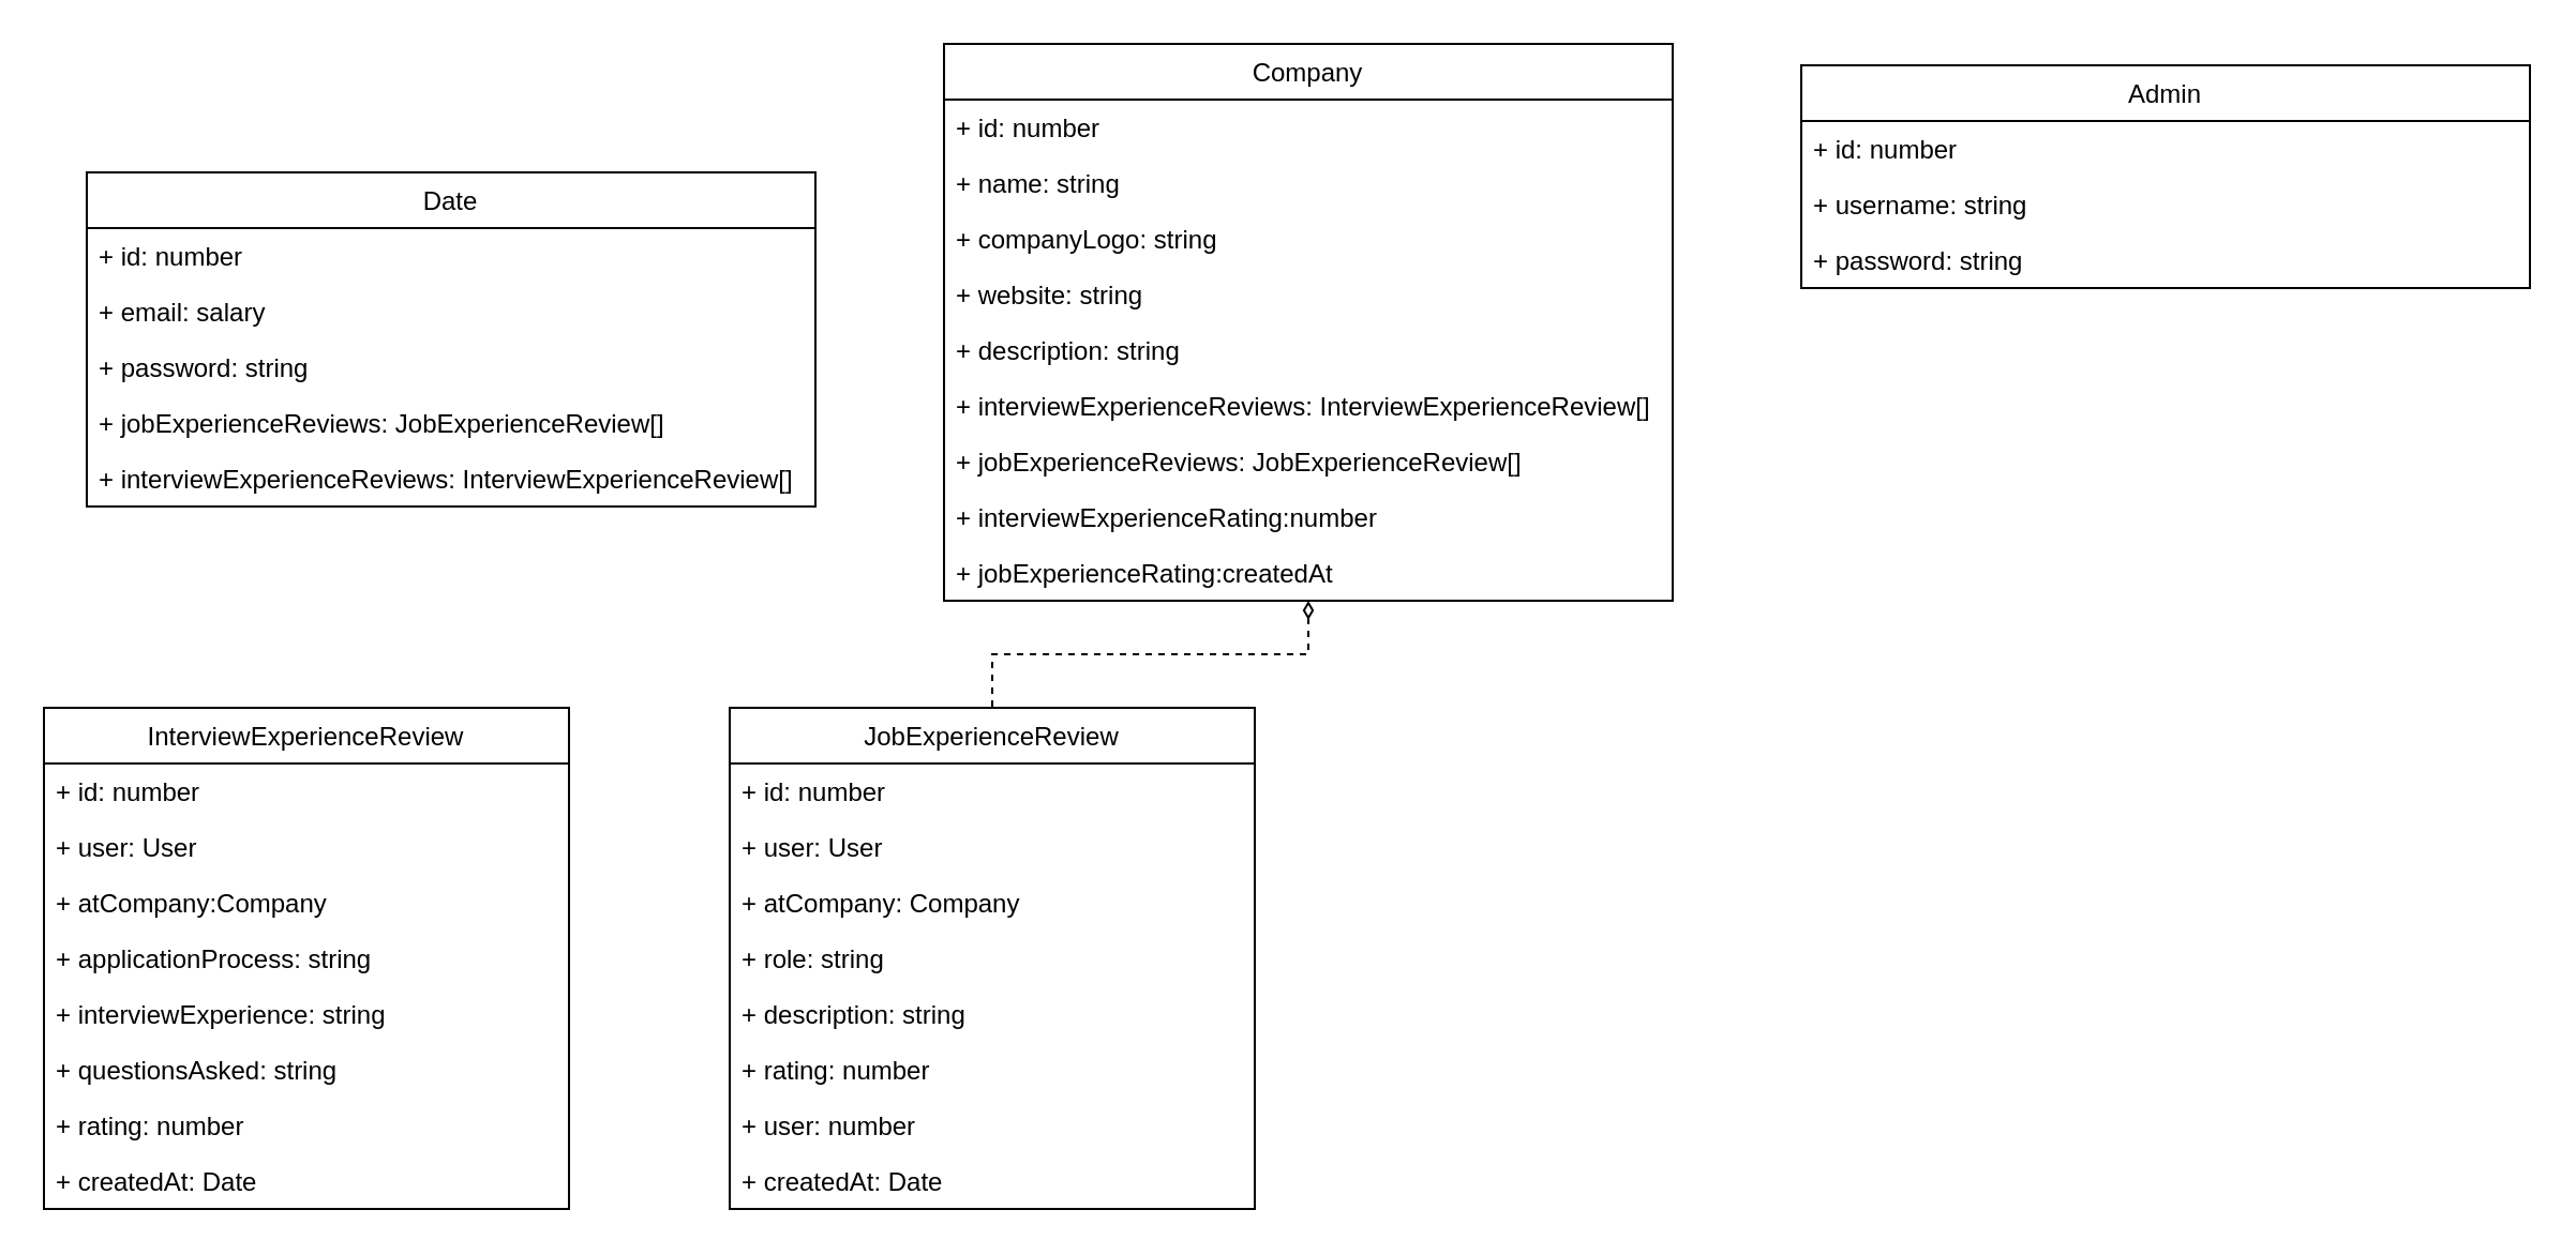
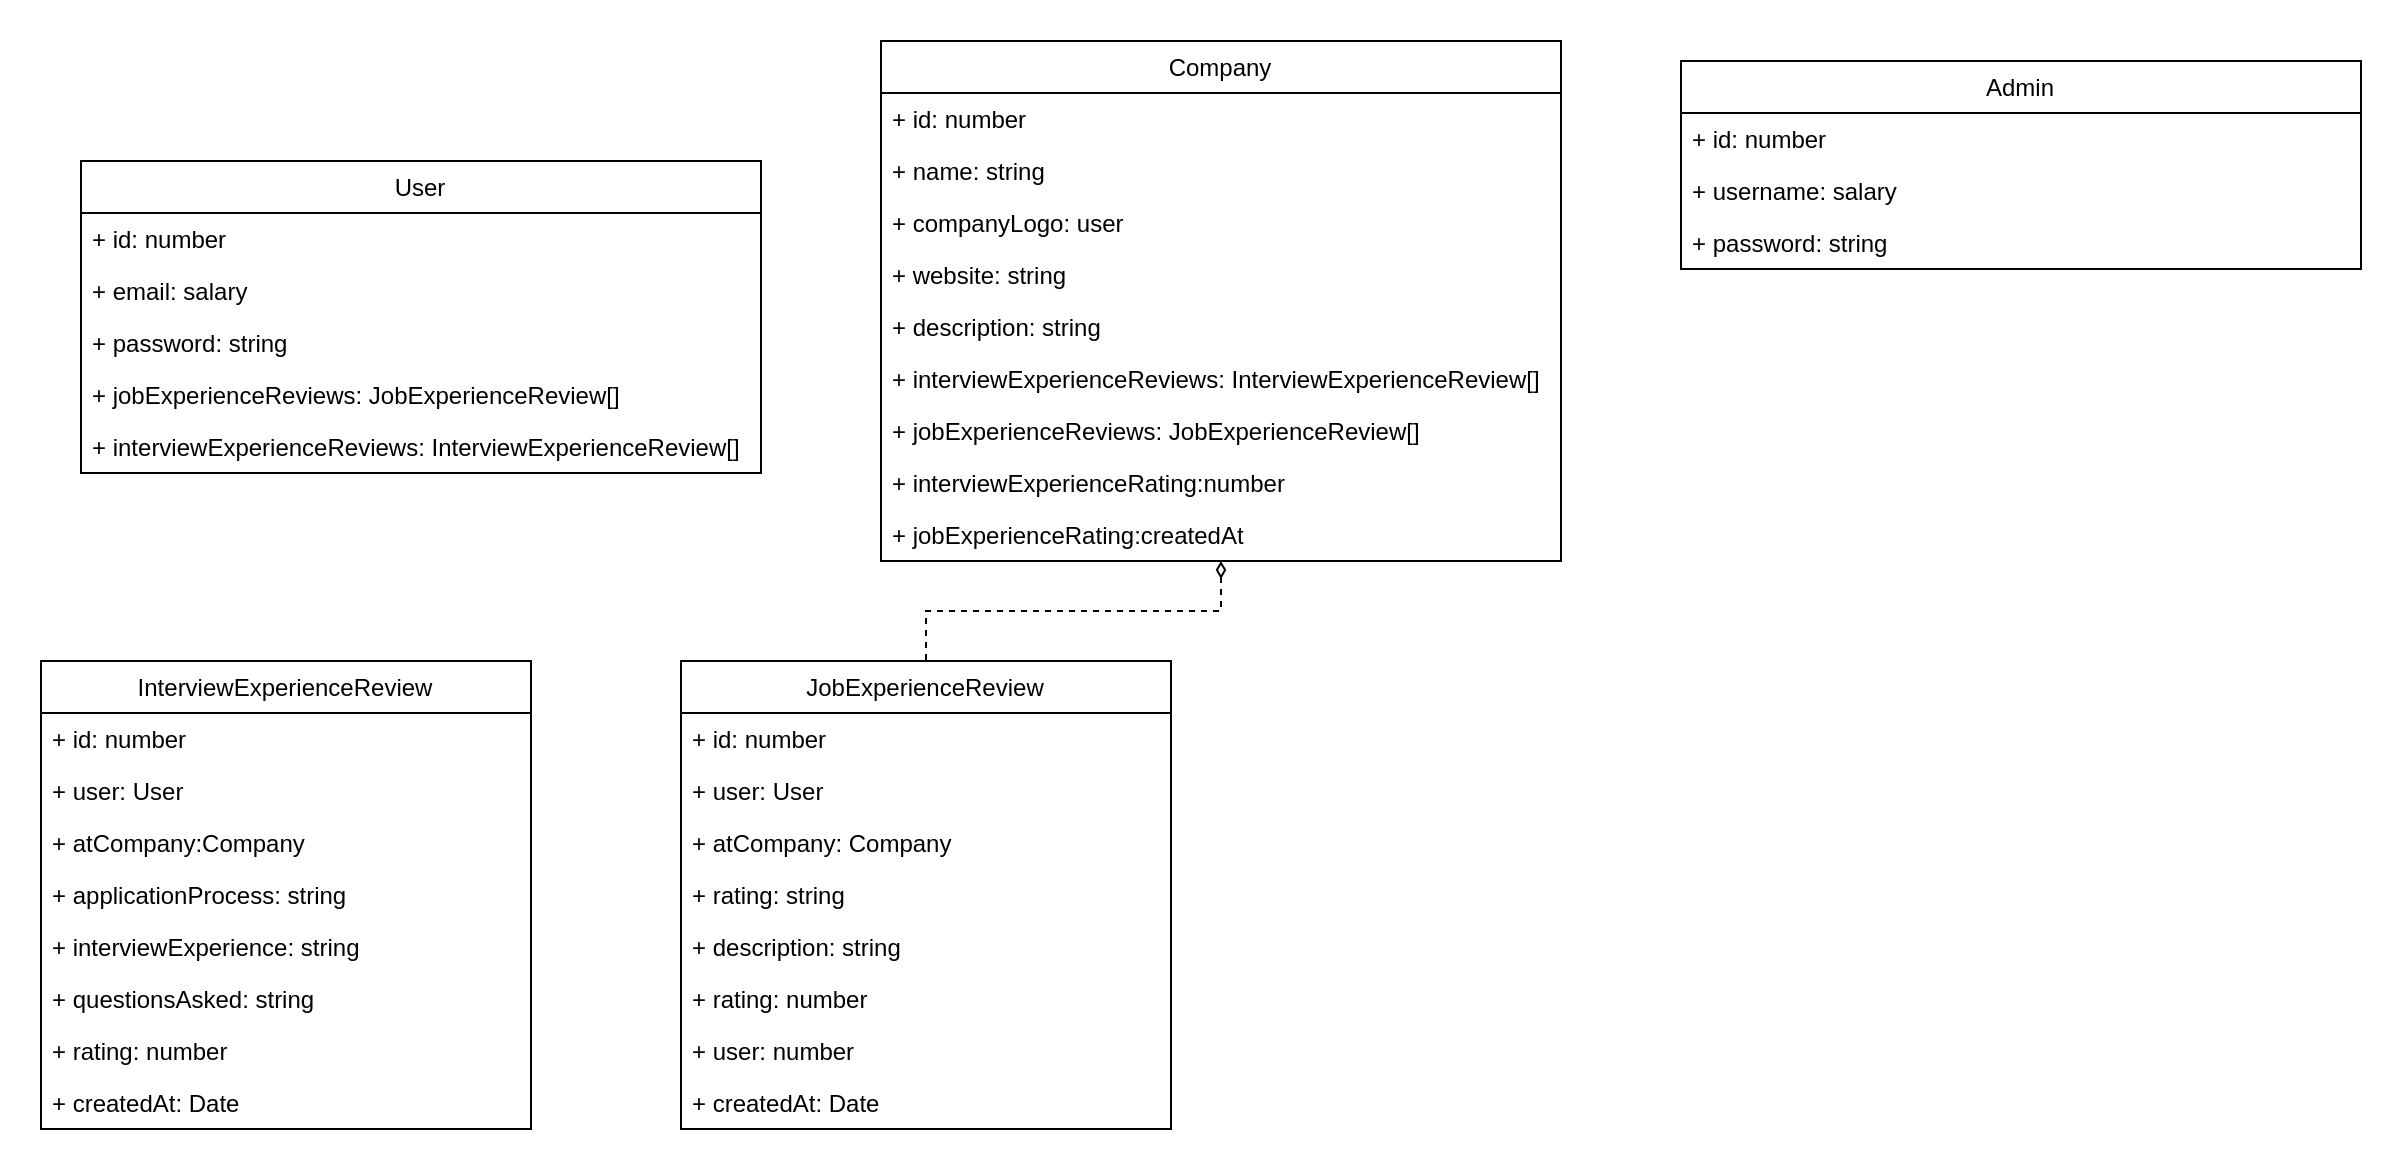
  <mxCell id="0" />
  <mxCell id="1" parent="0" />
- <mxCell id="2" value="Date" style="swimlane;fontStyle=0;childLayout=stackLayout;horizontal=1;startSize=26;fillColor=none;horizontalStack=0;resizeParent=1;resizeParentMax=0;resizeLast=0;collapsible=1;marginBottom=0;" parent="1" vertex="1"><mxGeometry x="40" y="80" width="340" height="156" as="geometry" /></mxCell>
+ <mxCell id="2" value="User" style="swimlane;fontStyle=0;childLayout=stackLayout;horizontal=1;startSize=26;fillColor=none;horizontalStack=0;resizeParent=1;resizeParentMax=0;resizeLast=0;collapsible=1;marginBottom=0;" parent="1" vertex="1"><mxGeometry x="40" y="80" width="340" height="156" as="geometry" /></mxCell>
  <mxCell id="3" value="+ id: number" style="text;strokeColor=none;fillColor=none;align=left;verticalAlign=top;spacingLeft=4;spacingRight=4;overflow=hidden;rotatable=0;points=[[0,0.5],[1,0.5]];portConstraint=eastwest;" parent="2" vertex="1"><mxGeometry y="26" width="340" height="26" as="geometry" /></mxCell>
  <mxCell id="4" value="+ email: salary" style="text;strokeColor=none;fillColor=none;align=left;verticalAlign=top;spacingLeft=4;spacingRight=4;overflow=hidden;rotatable=0;points=[[0,0.5],[1,0.5]];portConstraint=eastwest;" parent="2" vertex="1"><mxGeometry y="52" width="340" height="26" as="geometry" /></mxCell>
  <mxCell id="5" value="+ password: string" style="text;strokeColor=none;fillColor=none;align=left;verticalAlign=top;spacingLeft=4;spacingRight=4;overflow=hidden;rotatable=0;points=[[0,0.5],[1,0.5]];portConstraint=eastwest;" parent="2" vertex="1"><mxGeometry y="78" width="340" height="26" as="geometry" /></mxCell>
  <mxCell id="6" value="+ jobExperienceReviews: JobExperienceReview[]" style="text;strokeColor=none;fillColor=none;align=left;verticalAlign=top;spacingLeft=4;spacingRight=4;overflow=hidden;rotatable=0;points=[[0,0.5],[1,0.5]];portConstraint=eastwest;" parent="2" vertex="1"><mxGeometry y="104" width="340" height="26" as="geometry" /></mxCell>
  <mxCell id="7" value="+ interviewExperienceReviews: InterviewExperienceReview[]" style="text;strokeColor=none;fillColor=none;align=left;verticalAlign=top;spacingLeft=4;spacingRight=4;overflow=hidden;rotatable=0;points=[[0,0.5],[1,0.5]];portConstraint=eastwest;" parent="2" vertex="1"><mxGeometry y="130" width="340" height="26" as="geometry" /></mxCell>
  <mxCell id="8" style="edgeStyle=orthogonalEdgeStyle;rounded=0;orthogonalLoop=1;jettySize=auto;html=1;exitX=0;exitY=0;exitDx=0;exitDy=0;startArrow=diamondThin;startFill=0;endArrow=none;endFill=0;" parent="1" source="9" edge="1"><mxGeometry relative="1" as="geometry"><mxPoint x="20" y="330" as="targetPoint" /></mxGeometry></mxCell>
  <mxCell id="9" value="InterviewExperienceReview" style="swimlane;fontStyle=0;childLayout=stackLayout;horizontal=1;startSize=26;fillColor=none;horizontalStack=0;resizeParent=1;resizeParentMax=0;resizeLast=0;collapsible=1;marginBottom=0;" parent="1" vertex="1"><mxGeometry x="20" y="330" width="245" height="234" as="geometry" /></mxCell>
  <mxCell id="10" value="+ id: number" style="text;strokeColor=none;fillColor=none;align=left;verticalAlign=top;spacingLeft=4;spacingRight=4;overflow=hidden;rotatable=0;points=[[0,0.5],[1,0.5]];portConstraint=eastwest;" parent="9" vertex="1"><mxGeometry y="26" width="245" height="26" as="geometry" /></mxCell>
  <mxCell id="11" value="+ user: User" style="text;strokeColor=none;fillColor=none;align=left;verticalAlign=top;spacingLeft=4;spacingRight=4;overflow=hidden;rotatable=0;points=[[0,0.5],[1,0.5]];portConstraint=eastwest;" parent="9" vertex="1"><mxGeometry y="52" width="245" height="26" as="geometry" /></mxCell>
  <mxCell id="12" value="+ atCompany:Company" style="text;strokeColor=none;fillColor=none;align=left;verticalAlign=top;spacingLeft=4;spacingRight=4;overflow=hidden;rotatable=0;points=[[0,0.5],[1,0.5]];portConstraint=eastwest;" parent="9" vertex="1"><mxGeometry y="78" width="245" height="26" as="geometry" /></mxCell>
  <mxCell id="13" value="+ applicationProcess: string" style="text;strokeColor=none;fillColor=none;align=left;verticalAlign=top;spacingLeft=4;spacingRight=4;overflow=hidden;rotatable=0;points=[[0,0.5],[1,0.5]];portConstraint=eastwest;" parent="9" vertex="1"><mxGeometry y="104" width="245" height="26" as="geometry" /></mxCell>
  <mxCell id="14" value="+ interviewExperience: string" style="text;strokeColor=none;fillColor=none;align=left;verticalAlign=top;spacingLeft=4;spacingRight=4;overflow=hidden;rotatable=0;points=[[0,0.5],[1,0.5]];portConstraint=eastwest;" parent="9" vertex="1"><mxGeometry y="130" width="245" height="26" as="geometry" /></mxCell>
  <mxCell id="15" value="+ questionsAsked: string" style="text;strokeColor=none;fillColor=none;align=left;verticalAlign=top;spacingLeft=4;spacingRight=4;overflow=hidden;rotatable=0;points=[[0,0.5],[1,0.5]];portConstraint=eastwest;" parent="9" vertex="1"><mxGeometry y="156" width="245" height="26" as="geometry" /></mxCell>
  <mxCell id="16" value="+ rating: number" style="text;strokeColor=none;fillColor=none;align=left;verticalAlign=top;spacingLeft=4;spacingRight=4;overflow=hidden;rotatable=0;points=[[0,0.5],[1,0.5]];portConstraint=eastwest;" parent="9" vertex="1"><mxGeometry y="182" width="245" height="26" as="geometry" /></mxCell>
  <mxCell id="17" value="+ createdAt: Date" style="text;strokeColor=none;fillColor=none;align=left;verticalAlign=top;spacingLeft=4;spacingRight=4;overflow=hidden;rotatable=0;points=[[0,0.5],[1,0.5]];portConstraint=eastwest;" parent="9" vertex="1"><mxGeometry y="208" width="245" height="26" as="geometry" /></mxCell>
  <mxCell id="18" style="edgeStyle=orthogonalEdgeStyle;rounded=0;orthogonalLoop=1;jettySize=auto;html=1;startArrow=diamondThin;startFill=0;endArrow=none;endFill=0;dashed=1;" parent="1" source="19" target="29" edge="1"><mxGeometry relative="1" as="geometry" /></mxCell>
  <mxCell id="19" value="Company" style="swimlane;fontStyle=0;childLayout=stackLayout;horizontal=1;startSize=26;fillColor=none;horizontalStack=0;resizeParent=1;resizeParentMax=0;resizeLast=0;collapsible=1;marginBottom=0;" parent="1" vertex="1"><mxGeometry x="440" y="20" width="340" height="260" as="geometry" /></mxCell>
  <mxCell id="20" value="+ id: number" style="text;strokeColor=none;fillColor=none;align=left;verticalAlign=top;spacingLeft=4;spacingRight=4;overflow=hidden;rotatable=0;points=[[0,0.5],[1,0.5]];portConstraint=eastwest;" parent="19" vertex="1"><mxGeometry y="26" width="340" height="26" as="geometry" /></mxCell>
  <mxCell id="21" value="+ name: string" style="text;strokeColor=none;fillColor=none;align=left;verticalAlign=top;spacingLeft=4;spacingRight=4;overflow=hidden;rotatable=0;points=[[0,0.5],[1,0.5]];portConstraint=eastwest;" parent="19" vertex="1"><mxGeometry y="52" width="340" height="26" as="geometry" /></mxCell>
- <mxCell id="22" value="+ companyLogo: string" style="text;strokeColor=none;fillColor=none;align=left;verticalAlign=top;spacingLeft=4;spacingRight=4;overflow=hidden;rotatable=0;points=[[0,0.5],[1,0.5]];portConstraint=eastwest;" parent="19" vertex="1"><mxGeometry y="78" width="340" height="26" as="geometry" /></mxCell>
+ <mxCell id="22" value="+ companyLogo: user" style="text;strokeColor=none;fillColor=none;align=left;verticalAlign=top;spacingLeft=4;spacingRight=4;overflow=hidden;rotatable=0;points=[[0,0.5],[1,0.5]];portConstraint=eastwest;" parent="19" vertex="1"><mxGeometry y="78" width="340" height="26" as="geometry" /></mxCell>
  <mxCell id="23" value="+ website: string" style="text;strokeColor=none;fillColor=none;align=left;verticalAlign=top;spacingLeft=4;spacingRight=4;overflow=hidden;rotatable=0;points=[[0,0.5],[1,0.5]];portConstraint=eastwest;" parent="19" vertex="1"><mxGeometry y="104" width="340" height="26" as="geometry" /></mxCell>
  <mxCell id="24" value="+ description: string" style="text;strokeColor=none;fillColor=none;align=left;verticalAlign=top;spacingLeft=4;spacingRight=4;overflow=hidden;rotatable=0;points=[[0,0.5],[1,0.5]];portConstraint=eastwest;" parent="19" vertex="1"><mxGeometry y="130" width="340" height="26" as="geometry" /></mxCell>
  <mxCell id="25" value="+ interviewExperienceReviews: InterviewExperienceReview[]" style="text;strokeColor=none;fillColor=none;align=left;verticalAlign=top;spacingLeft=4;spacingRight=4;overflow=hidden;rotatable=0;points=[[0,0.5],[1,0.5]];portConstraint=eastwest;" parent="19" vertex="1"><mxGeometry y="156" width="340" height="26" as="geometry" /></mxCell>
  <mxCell id="26" value="+ jobExperienceReviews: JobExperienceReview[]" style="text;strokeColor=none;fillColor=none;align=left;verticalAlign=top;spacingLeft=4;spacingRight=4;overflow=hidden;rotatable=0;points=[[0,0.5],[1,0.5]];portConstraint=eastwest;" parent="19" vertex="1"><mxGeometry y="182" width="340" height="26" as="geometry" /></mxCell>
  <mxCell id="27" value="+ interviewExperienceRating:number" style="text;strokeColor=none;fillColor=none;align=left;verticalAlign=top;spacingLeft=4;spacingRight=4;overflow=hidden;rotatable=0;points=[[0,0.5],[1,0.5]];portConstraint=eastwest;" parent="19" vertex="1"><mxGeometry y="208" width="340" height="26" as="geometry" /></mxCell>
  <mxCell id="28" value="+ jobExperienceRating:createdAt" style="text;strokeColor=none;fillColor=none;align=left;verticalAlign=top;spacingLeft=4;spacingRight=4;overflow=hidden;rotatable=0;points=[[0,0.5],[1,0.5]];portConstraint=eastwest;" parent="19" vertex="1"><mxGeometry y="234" width="340" height="26" as="geometry" /></mxCell>
  <mxCell id="29" value="JobExperienceReview" style="swimlane;fontStyle=0;childLayout=stackLayout;horizontal=1;startSize=26;fillColor=none;horizontalStack=0;resizeParent=1;resizeParentMax=0;resizeLast=0;collapsible=1;marginBottom=0;" parent="1" vertex="1"><mxGeometry x="340" y="330" width="245" height="234" as="geometry" /></mxCell>
  <mxCell id="30" value="+ id: number" style="text;strokeColor=none;fillColor=none;align=left;verticalAlign=top;spacingLeft=4;spacingRight=4;overflow=hidden;rotatable=0;points=[[0,0.5],[1,0.5]];portConstraint=eastwest;" parent="29" vertex="1"><mxGeometry y="26" width="245" height="26" as="geometry" /></mxCell>
  <mxCell id="31" value="+ user: User" style="text;strokeColor=none;fillColor=none;align=left;verticalAlign=top;spacingLeft=4;spacingRight=4;overflow=hidden;rotatable=0;points=[[0,0.5],[1,0.5]];portConstraint=eastwest;" parent="29" vertex="1"><mxGeometry y="52" width="245" height="26" as="geometry" /></mxCell>
  <mxCell id="32" value="+ atCompany: Company" style="text;strokeColor=none;fillColor=none;align=left;verticalAlign=top;spacingLeft=4;spacingRight=4;overflow=hidden;rotatable=0;points=[[0,0.5],[1,0.5]];portConstraint=eastwest;" parent="29" vertex="1"><mxGeometry y="78" width="245" height="26" as="geometry" /></mxCell>
- <mxCell id="33" value="+ role: string" style="text;strokeColor=none;fillColor=none;align=left;verticalAlign=top;spacingLeft=4;spacingRight=4;overflow=hidden;rotatable=0;points=[[0,0.5],[1,0.5]];portConstraint=eastwest;" parent="29" vertex="1"><mxGeometry y="104" width="245" height="26" as="geometry" /></mxCell>
+ <mxCell id="33" value="+ rating: string" style="text;strokeColor=none;fillColor=none;align=left;verticalAlign=top;spacingLeft=4;spacingRight=4;overflow=hidden;rotatable=0;points=[[0,0.5],[1,0.5]];portConstraint=eastwest;" parent="29" vertex="1"><mxGeometry y="104" width="245" height="26" as="geometry" /></mxCell>
  <mxCell id="34" value="+ description: string" style="text;strokeColor=none;fillColor=none;align=left;verticalAlign=top;spacingLeft=4;spacingRight=4;overflow=hidden;rotatable=0;points=[[0,0.5],[1,0.5]];portConstraint=eastwest;" parent="29" vertex="1"><mxGeometry y="130" width="245" height="26" as="geometry" /></mxCell>
  <mxCell id="35" value="+ rating: number" style="text;strokeColor=none;fillColor=none;align=left;verticalAlign=top;spacingLeft=4;spacingRight=4;overflow=hidden;rotatable=0;points=[[0,0.5],[1,0.5]];portConstraint=eastwest;" parent="29" vertex="1"><mxGeometry y="156" width="245" height="26" as="geometry" /></mxCell>
  <mxCell id="36" value="+ user: number&#10;" style="text;strokeColor=none;fillColor=none;align=left;verticalAlign=top;spacingLeft=4;spacingRight=4;overflow=hidden;rotatable=0;points=[[0,0.5],[1,0.5]];portConstraint=eastwest;" parent="29" vertex="1"><mxGeometry y="182" width="245" height="26" as="geometry" /></mxCell>
  <mxCell id="37" value="+ createdAt: Date&#10;" style="text;strokeColor=none;fillColor=none;align=left;verticalAlign=top;spacingLeft=4;spacingRight=4;overflow=hidden;rotatable=0;points=[[0,0.5],[1,0.5]];portConstraint=eastwest;" parent="29" vertex="1"><mxGeometry y="208" width="245" height="26" as="geometry" /></mxCell>
  <mxCell id="38" value="Admin" style="swimlane;fontStyle=0;childLayout=stackLayout;horizontal=1;startSize=26;fillColor=none;horizontalStack=0;resizeParent=1;resizeParentMax=0;resizeLast=0;collapsible=1;marginBottom=0;" vertex="1" parent="1"><mxGeometry x="840" y="30" width="340" height="104" as="geometry" /></mxCell>
  <mxCell id="39" value="+ id: number" style="text;strokeColor=none;fillColor=none;align=left;verticalAlign=top;spacingLeft=4;spacingRight=4;overflow=hidden;rotatable=0;points=[[0,0.5],[1,0.5]];portConstraint=eastwest;" vertex="1" parent="38"><mxGeometry y="26" width="340" height="26" as="geometry" /></mxCell>
- <mxCell id="40" value="+ username: string" style="text;strokeColor=none;fillColor=none;align=left;verticalAlign=top;spacingLeft=4;spacingRight=4;overflow=hidden;rotatable=0;points=[[0,0.5],[1,0.5]];portConstraint=eastwest;" vertex="1" parent="38"><mxGeometry y="52" width="340" height="26" as="geometry" /></mxCell>
+ <mxCell id="40" value="+ username: salary" style="text;strokeColor=none;fillColor=none;align=left;verticalAlign=top;spacingLeft=4;spacingRight=4;overflow=hidden;rotatable=0;points=[[0,0.5],[1,0.5]];portConstraint=eastwest;" vertex="1" parent="38"><mxGeometry y="52" width="340" height="26" as="geometry" /></mxCell>
  <mxCell id="41" value="+ password: string" style="text;strokeColor=none;fillColor=none;align=left;verticalAlign=top;spacingLeft=4;spacingRight=4;overflow=hidden;rotatable=0;points=[[0,0.5],[1,0.5]];portConstraint=eastwest;" vertex="1" parent="38"><mxGeometry y="78" width="340" height="26" as="geometry" /></mxCell>
